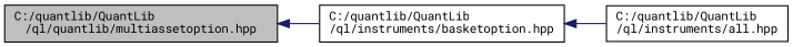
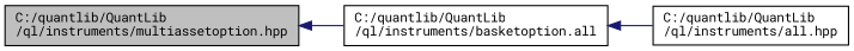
  digraph {
    fontname="Roboto Mono"
    rankdir=LR
    node [color=black fillcolor=white fontname="Roboto Mono" fontsize=10 shape=record style=filled]
    edge [color=midnightblue dir=back fontname="Roboto Mono" fontsize=10 labelfontname=Helvetica labelfontsize=10 style=solid]
-   n1 [fillcolor=grey75 fontcolor=black height=0.2 label="C:/quantlib/QuantLib\l/ql/quantlib/multiassetoption.hpp" width=0.4]
-   n2 [height=0.2 label="C:/quantlib/QuantLib\l/ql/instruments/basketoption.hpp" width=0.4]
+   n1 [fillcolor=grey75 fontcolor=black height=0.2 label="C:/quantlib/QuantLib\l/ql/instruments/multiassetoption.hpp" width=0.4]
+   n2 [height=0.2 label="C:/quantlib/QuantLib\l/ql/instruments/basketoption.all" width=0.4]
    n3 [height=0.2 label="C:/quantlib/QuantLib\l/ql/instruments/all.hpp" width=0.4]
    n1 -> n2
    n2 -> n3
  }
